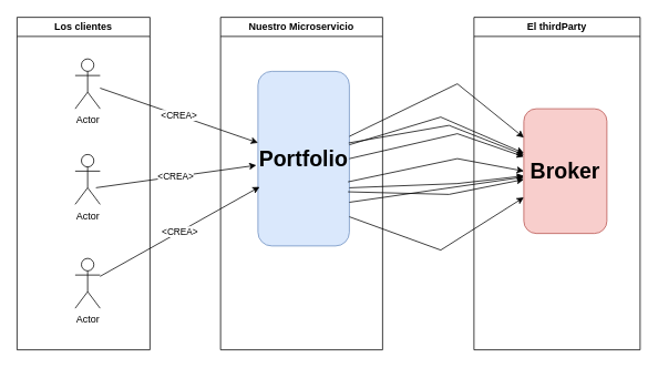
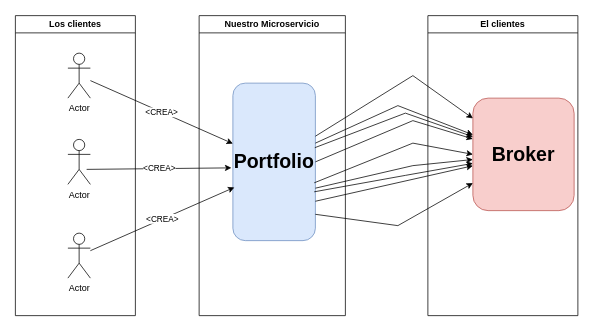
  <mxCell id="0" />
  <mxCell id="1" parent="0" />
  <mxCell id="2" value="Actor" style="shape=umlActor;verticalLabelPosition=bottom;verticalAlign=top;html=1;outlineConnect=0;" parent="1" vertex="1"><mxGeometry x="90" y="185" width="30" height="60" as="geometry" /></mxCell>
- <mxCell id="3" value="&lt;b&gt;&lt;font style=&quot;font-size: 26px;&quot;&gt;Portfolio&lt;/font&gt;&lt;/b&gt;" style="rounded=1;whiteSpace=wrap;html=1;fillColor=#dae8fc;strokeColor=#6c8ebf;" parent="1" vertex="1"><mxGeometry x="310" y="85" width="110" height="210" as="geometry" /></mxCell>
- <mxCell id="4" value="&lt;span style=&quot;font-size: 26px;&quot;&gt;&lt;b&gt;Broker&lt;/b&gt;&lt;/span&gt;" style="rounded=1;whiteSpace=wrap;html=1;fillColor=#f8cecc;strokeColor=#b85450;" parent="1" vertex="1"><mxGeometry x="630" y="130" width="100" height="150" as="geometry" /></mxCell>
+ <mxCell id="3" value="&lt;b&gt;&lt;font style=&quot;font-size: 26px;&quot;&gt;Portfolio&lt;/font&gt;&lt;/b&gt;" style="rounded=1;whiteSpace=wrap;html=1;fillColor=#dae8fc;strokeColor=#6c8ebf;" parent="1" vertex="1"><mxGeometry x="310" y="110" width="110" height="210" as="geometry" /></mxCell>
+ <mxCell id="4" value="&lt;span style=&quot;font-size: 26px;&quot;&gt;&lt;b&gt;Broker&lt;/b&gt;&lt;/span&gt;" style="rounded=1;whiteSpace=wrap;html=1;fillColor=#f8cecc;strokeColor=#b85450;" parent="1" vertex="1"><mxGeometry x="630" y="130" width="135" height="150" as="geometry" /></mxCell>
  <mxCell id="5" value="&amp;lt;CREA&amp;gt;" style="endArrow=classic;html=1;rounded=0;" parent="1" source="16" target="3" edge="1"><mxGeometry width="50" height="50" relative="1" as="geometry"><mxPoint x="160" y="167.931" as="sourcePoint" /><mxPoint x="420" y="250" as="targetPoint" /><Array as="points" /></mxGeometry></mxCell>
  <mxCell id="6" value="" style="endArrow=classic;html=1;rounded=0;" parent="1" source="3" target="4" edge="1"><mxGeometry width="50" height="50" relative="1" as="geometry"><mxPoint x="370" y="300" as="sourcePoint" /><mxPoint x="420" y="250" as="targetPoint" /><Array as="points"><mxPoint x="550" y="100" /></Array></mxGeometry></mxCell>
  <mxCell id="7" value="" style="endArrow=classic;html=1;rounded=0;" parent="1" source="3" target="4" edge="1"><mxGeometry width="50" height="50" relative="1" as="geometry"><mxPoint x="460" y="183" as="sourcePoint" /><mxPoint x="600" y="183" as="targetPoint" /><Array as="points"><mxPoint x="530" y="140" /></Array></mxGeometry></mxCell>
  <mxCell id="8" value="" style="endArrow=classic;html=1;rounded=0;exitX=0.993;exitY=0.41;exitDx=0;exitDy=0;exitPerimeter=0;" parent="1" source="3" target="4" edge="1"><mxGeometry width="50" height="50" relative="1" as="geometry"><mxPoint x="470" y="193" as="sourcePoint" /><mxPoint x="610" y="193" as="targetPoint" /><Array as="points"><mxPoint x="540" y="150" /></Array></mxGeometry></mxCell>
  <mxCell id="9" value="" style="endArrow=classic;html=1;rounded=0;exitX=1;exitY=0.5;exitDx=0;exitDy=0;" parent="1" source="3" target="4" edge="1"><mxGeometry width="50" height="50" relative="1" as="geometry"><mxPoint x="480" y="203" as="sourcePoint" /><mxPoint x="620" y="203" as="targetPoint" /><Array as="points"><mxPoint x="550" y="160" /></Array></mxGeometry></mxCell>
  <mxCell id="10" value="" style="endArrow=classic;html=1;rounded=0;exitX=0.986;exitY=0.633;exitDx=0;exitDy=0;exitPerimeter=0;entryX=0;entryY=0.5;entryDx=0;entryDy=0;" parent="1" source="3" target="4" edge="1"><mxGeometry width="50" height="50" relative="1" as="geometry"><mxPoint x="490" y="213" as="sourcePoint" /><mxPoint x="630" y="213" as="targetPoint" /><Array as="points"><mxPoint x="550" y="190" /></Array></mxGeometry></mxCell>
  <mxCell id="11" value="" style="endArrow=classic;html=1;rounded=0;exitX=1;exitY=0.667;exitDx=0;exitDy=0;exitPerimeter=0;" parent="1" source="3" target="4" edge="1"><mxGeometry width="50" height="50" relative="1" as="geometry"><mxPoint x="500" y="223" as="sourcePoint" /><mxPoint x="640" y="223" as="targetPoint" /><Array as="points"><mxPoint x="550" y="220" /></Array></mxGeometry></mxCell>
  <mxCell id="12" value="" style="endArrow=classic;html=1;rounded=0;exitX=0.986;exitY=0.69;exitDx=0;exitDy=0;exitPerimeter=0;" parent="1" source="3" target="4" edge="1"><mxGeometry width="50" height="50" relative="1" as="geometry"><mxPoint x="510" y="233" as="sourcePoint" /><mxPoint x="650" y="233" as="targetPoint" /><Array as="points"><mxPoint x="540" y="233" /></Array></mxGeometry></mxCell>
  <mxCell id="13" value="" style="endArrow=classic;html=1;rounded=0;exitX=1;exitY=0.75;exitDx=0;exitDy=0;" parent="1" source="3" target="4" edge="1"><mxGeometry width="50" height="50" relative="1" as="geometry"><mxPoint x="520" y="243" as="sourcePoint" /><mxPoint x="660" y="243" as="targetPoint" /><Array as="points" /></mxGeometry></mxCell>
  <mxCell id="14" value="" style="endArrow=classic;html=1;rounded=0;exitX=1;exitY=0.833;exitDx=0;exitDy=0;exitPerimeter=0;" parent="1" source="3" target="4" edge="1"><mxGeometry width="50" height="50" relative="1" as="geometry"><mxPoint x="530" y="253" as="sourcePoint" /><mxPoint x="670" y="253" as="targetPoint" /><Array as="points"><mxPoint x="530" y="300" /></Array></mxGeometry></mxCell>
  <mxCell id="15" value="Actor" style="shape=umlActor;verticalLabelPosition=bottom;verticalAlign=top;html=1;outlineConnect=0;" vertex="1" parent="1"><mxGeometry x="90" y="310" width="30" height="60" as="geometry" /></mxCell>
  <mxCell id="16" value="Actor" style="shape=umlActor;verticalLabelPosition=bottom;verticalAlign=top;html=1;outlineConnect=0;" vertex="1" parent="1"><mxGeometry x="90" y="70" width="30" height="60" as="geometry" /></mxCell>
  <mxCell id="17" value="&amp;lt;CREA&amp;gt;" style="endArrow=classic;html=1;rounded=0;exitX=0.5;exitY=0.5;exitDx=0;exitDy=0;exitPerimeter=0;entryX=-0.018;entryY=0.538;entryDx=0;entryDy=0;entryPerimeter=0;" edge="1" parent="1" target="3"><mxGeometry width="50" height="50" relative="1" as="geometry"><mxPoint x="115" y="225" as="sourcePoint" /><mxPoint x="320" y="225" as="targetPoint" /><Array as="points" /></mxGeometry></mxCell>
  <mxCell id="18" value="&amp;lt;CREA&amp;gt;" style="endArrow=classic;html=1;rounded=0;entryX=0.018;entryY=0.662;entryDx=0;entryDy=0;entryPerimeter=0;" edge="1" parent="1" source="15" target="3"><mxGeometry width="50" height="50" relative="1" as="geometry"><mxPoint x="125" y="235" as="sourcePoint" /><mxPoint x="330" y="235" as="targetPoint" /><Array as="points" /></mxGeometry></mxCell>
  <mxCell id="19" value="Los clientes" style="swimlane;whiteSpace=wrap;html=1;" vertex="1" parent="1"><mxGeometry x="20" y="20" width="160" height="400" as="geometry" /></mxCell>
  <mxCell id="20" value="Nuestro Microservicio" style="swimlane;whiteSpace=wrap;html=1;" vertex="1" parent="1"><mxGeometry x="265" y="20" width="195" height="400" as="geometry" /></mxCell>
- <mxCell id="21" value="El thirdParty" style="swimlane;whiteSpace=wrap;html=1;" vertex="1" parent="1"><mxGeometry x="570" y="20" width="200" height="400" as="geometry" /></mxCell>
+ <mxCell id="21" value="El clientes" style="swimlane;whiteSpace=wrap;html=1;" vertex="1" parent="1"><mxGeometry x="570" y="20" width="200" height="400" as="geometry" /></mxCell>
